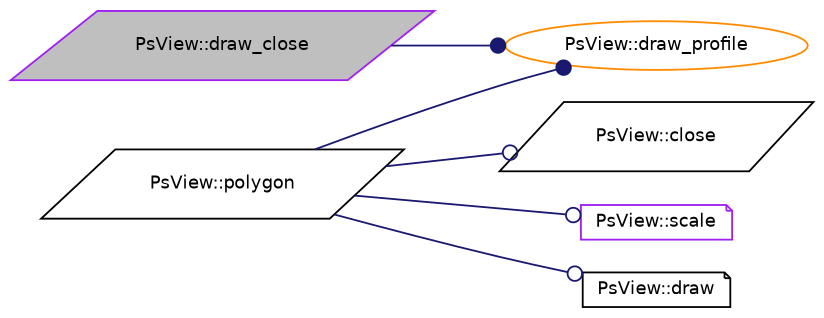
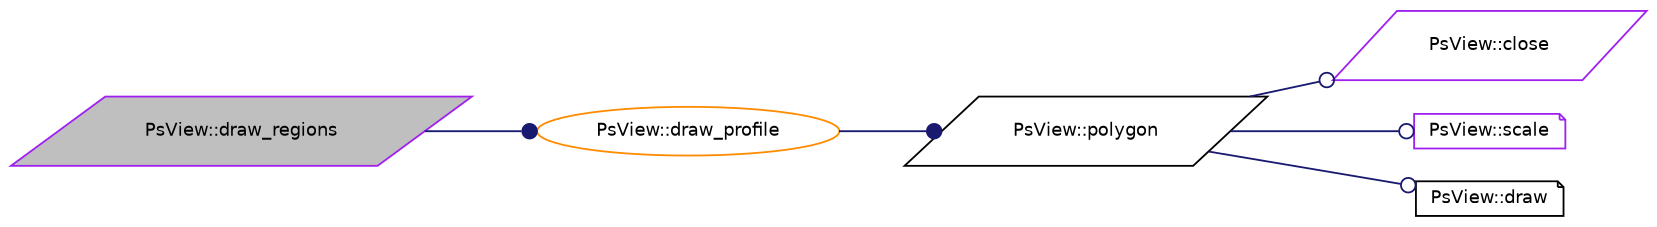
  digraph {
    rankdir=LR
    node [color=black fillcolor=white fontname=Helvetica fontsize=10 shape=parallelogram style=filled]
    edge [arrowhead=odot color=midnightblue fontname=Helvetica fontsize=10 labelfontname=Helvetica labelfontsize=10 style=solid]
-   n1 [color=purple fillcolor=grey75 fontcolor=black height=0.2 label="PsView::draw_close" width=0.4]
+   n1 [color=purple fillcolor=grey75 fontcolor=black height=0.2 label="PsView::draw_regions" width=0.4]
    n2 [color=darkorange height=0.2 label="PsView::draw_profile" shape=ellipse width=0.4]
    n3 [height=0.2 label="PsView::polygon" width=0.4]
-   n4 [height=0.2 label="PsView::close" width=0.4]
+   n4 [color=purple height=0.2 label="PsView::close" width=0.4]
    n5 [color=purple height=0.2 label="PsView::scale" shape=note width=0.4]
    n6 [height=0.2 label="PsView::draw" shape=note width=0.4]
    n1 -> n2 [arrowhead=dot]
-   n3 -> n2 [arrowhead=dot]
+   n2 -> n3 [arrowhead=dot]
    n3 -> n4
    n3 -> n5
    n3 -> n6
  }
